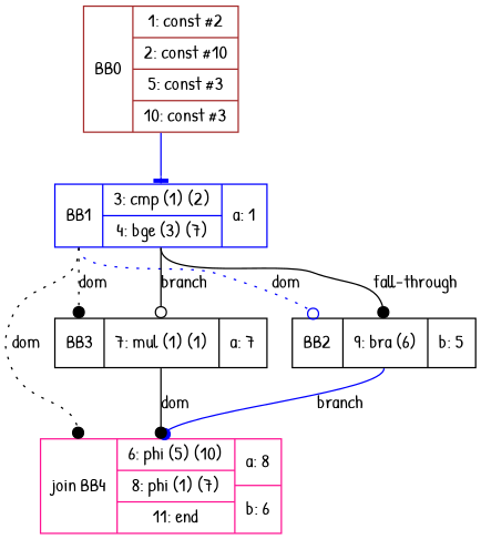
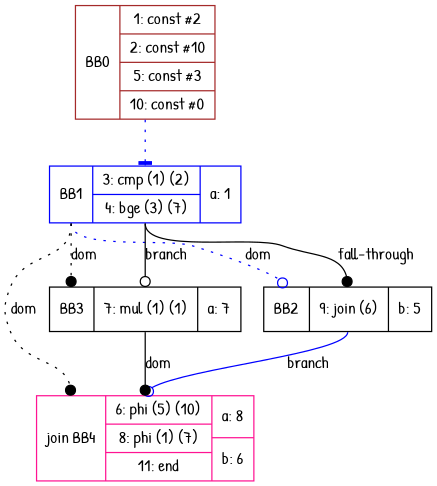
  digraph {
    fontname="Patrick Hand"
    node [color=black fontname="Patrick Hand" shape=record]
    edge [arrowhead=dot color=black fontname="Patrick Hand" headport=n tailport=s]
-   n1 [color=brown label="<b>BB0 | {1: const #2|2: const #10|5: const #3|10: const #3}"]
+   n1 [color=brown label="<b>BB0 | {1: const #2|2: const #10|5: const #3|10: const #0}"]
    n2 [color=blue label="<b>BB1 | {3: cmp (1) (2)|4: bge (3) (7)}| {a: 1}"]
-   n3 [label="<b>BB2 | {9: bra (6)}| {b: 5}"]
+   n3 [label="<b>BB2 | {9: join (6)}| {b: 5}"]
    n4 [label="<b>BB3 | {7: mul (1) (1)}| {a: 7}"]
    n5 [color=deeppink label="<b>join BB4 | {6: phi (5) (10)|8: phi (1) (7)|11: end}| {a: 8 | b: 6}"]
-   n1 -> n2 [arrowhead=tee color=blue]
+   n1 -> n2 [arrowhead=tee color=blue style=dotted]
    n2 -> n3 [label="fall-through"]
    n2 -> n3 [arrowhead=odot color=blue headport=b label=dom style=dotted tailport=b]
    n2 -> n4 [arrowhead=odot label=branch]
    n2 -> n4 [headport=b label=dom style=dotted tailport=b]
    n2 -> n5 [headport=b label=dom style=dotted tailport=b]
-   n3 -> n5 [color=blue label=branch]
+   n3 -> n5 [arrowhead=odot color=blue label=branch]
    n4 -> n5 [label=dom]
  }
